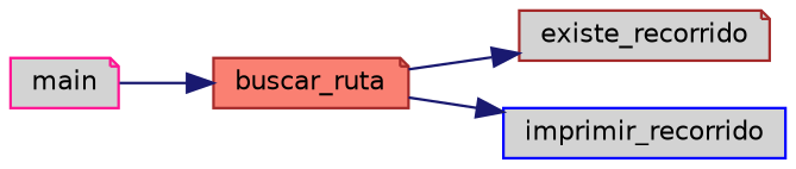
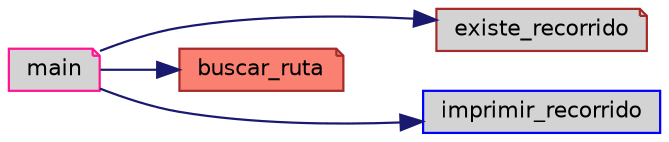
  digraph {
    rankdir=LR
    node [color=brown fillcolor=lightgrey fontname=Helvetica fontsize=10 shape=note style=filled]
    edge [arrowhead=normal color=midnightblue fontname=Helvetica fontsize=10 labelfontname=Helvetica labelfontsize=10 style=solid]
    n1 [color=deeppink fontcolor=black height=0.2 label=main width=0.4]
    n2 [fillcolor=salmon height=0.2 label=buscar_ruta width=0.4]
    n3 [height=0.2 label=existe_recorrido width=0.4]
    n4 [color=blue height=0.2 label=imprimir_recorrido shape=box width=0.4]
    n1 -> n2
-   n2 -> n3
-   n2 -> n4
+   n1 -> n3
+   n1 -> n4
  }
